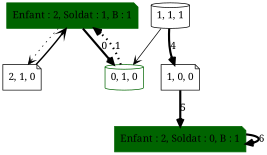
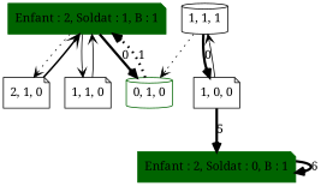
  digraph {
    fontname="Noto Serif"
    node [color=black fontname="Noto Serif" shape=note]
    edge [arrowhead=open fontname="Noto Serif" style=solid]
    n1 [color=darkgreen label="Enfant : 2, Soldat : 1, B : 1" style=filled]
+   "1, 1, 0"
    "0, 1, 0" [color=darkgreen shape=cylinder]
    n4 [label="2, 1, 0"]
    n5 [color=darkgreen label="Enfant : 2, Soldat : 0, B : 1" style=filled]
    "1, 1, 1" [shape=cylinder]
    "1, 0, 0"
+   n1 -> "1, 1, 0"
    n1 -> "0, 1, 0" [label=0 penwidth=3]
    n1 -> n4 [style=dotted]
+   "1, 1, 0" -> n1
    "0, 1, 0" -> n1 [label=1 penwidth=3 style=dotted]
    n4 -> n1 [style=bold]
    n5 -> n5 [label=6 penwidth=3]
-   "1, 1, 1" -> "0, 1, 0"
-   "1, 1, 1" -> "1, 0, 0" [label=4 penwidth=3]
+   "1, 1, 1" -> "0, 1, 0" [style=dotted]
+   "1, 1, 1" -> "1, 0, 0" [label=0 penwidth=3]
    "1, 0, 0" -> n5 [label=5 penwidth=3 style=bold]
+   "1, 0, 0" -> "1, 1, 1"
  }
